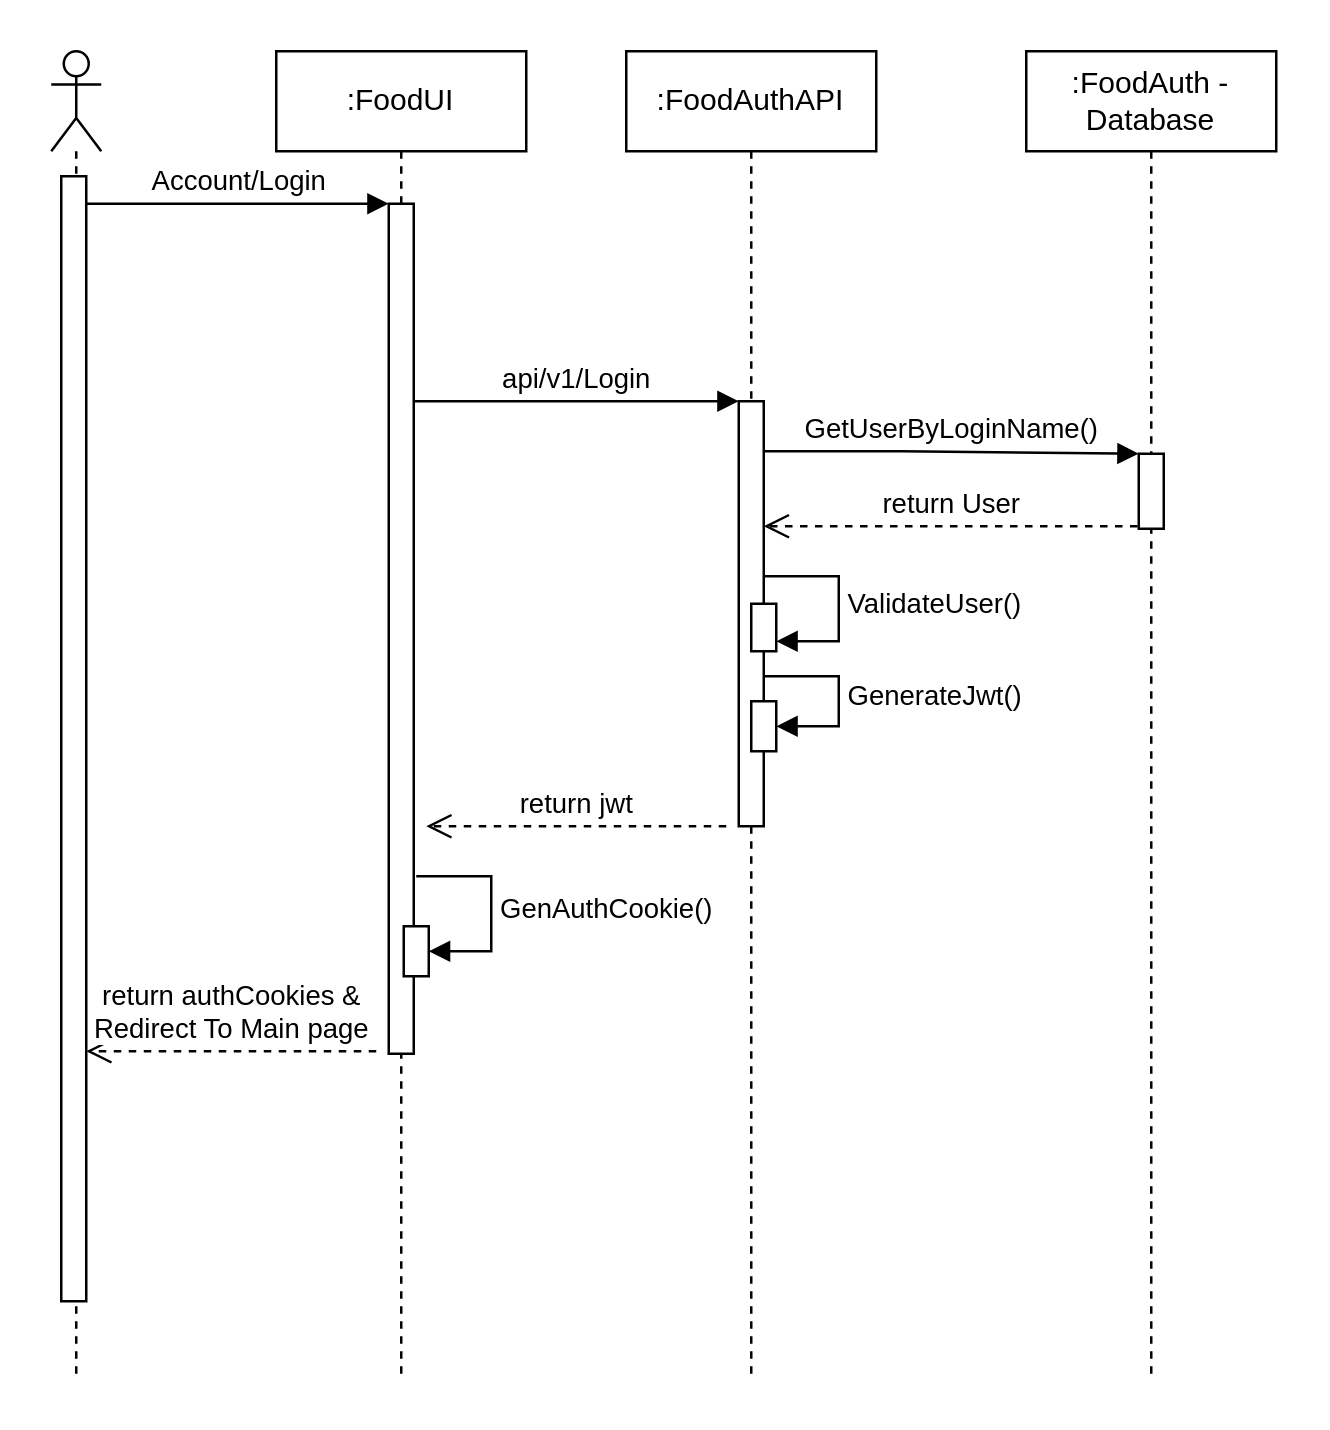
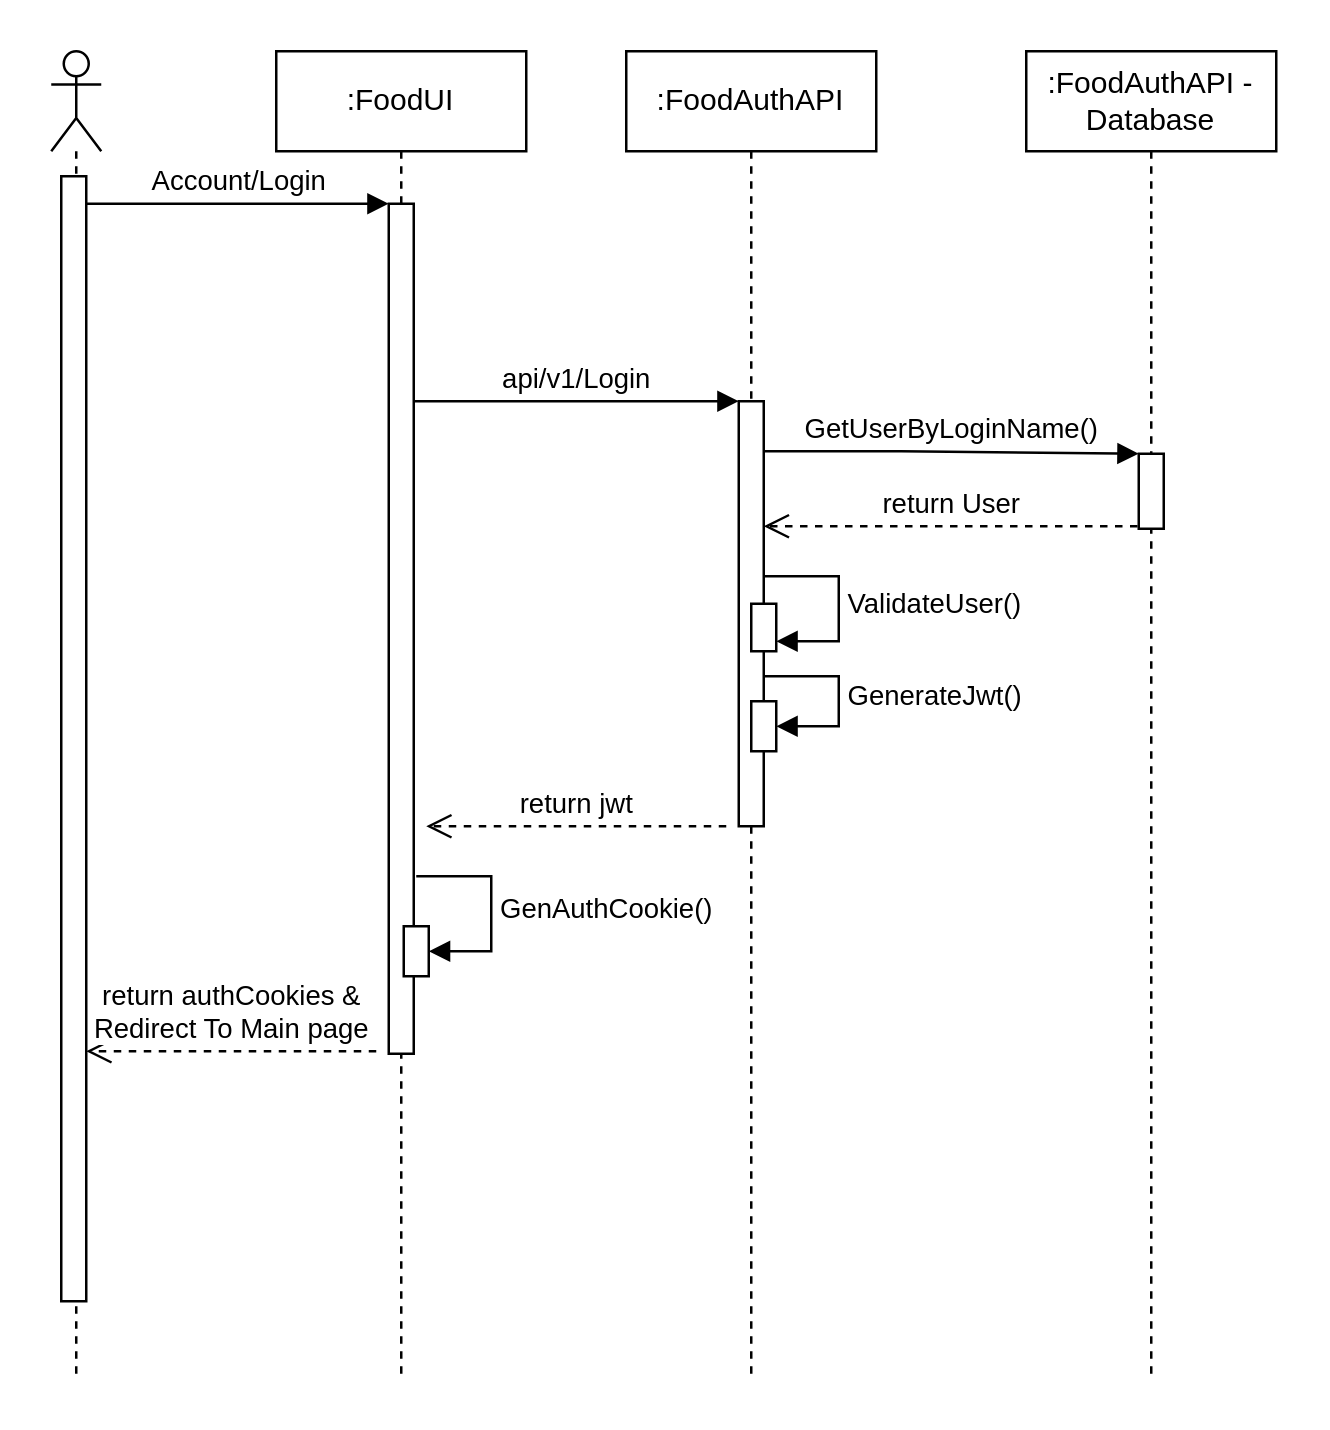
  <mxCell id="0" />
  <mxCell id="1" parent="0" />
  <mxCell id="2" value="" style="shape=umlLifeline;perimeter=lifelinePerimeter;whiteSpace=wrap;html=1;container=1;dropTarget=0;collapsible=0;recursiveResize=0;outlineConnect=0;portConstraint=eastwest;newEdgeStyle={&quot;curved&quot;:0,&quot;rounded&quot;:0};participant=umlActor;" parent="1" vertex="1"><mxGeometry x="20" y="20" width="20" height="530" as="geometry" /></mxCell>
  <mxCell id="3" value="" style="html=1;points=[[0,0,0,0,5],[0,1,0,0,-5],[1,0,0,0,5],[1,1,0,0,-5]];perimeter=orthogonalPerimeter;outlineConnect=0;targetShapes=umlLifeline;portConstraint=eastwest;newEdgeStyle={&quot;curved&quot;:0,&quot;rounded&quot;:0};" parent="2" vertex="1"><mxGeometry x="4" y="50" width="10" height="450" as="geometry" /></mxCell>
  <mxCell id="4" value=":FoodUI" style="shape=umlLifeline;perimeter=lifelinePerimeter;whiteSpace=wrap;html=1;container=1;dropTarget=0;collapsible=0;recursiveResize=0;outlineConnect=0;portConstraint=eastwest;newEdgeStyle={&quot;curved&quot;:0,&quot;rounded&quot;:0};" parent="1" vertex="1"><mxGeometry x="110" y="20" width="100" height="530" as="geometry" /></mxCell>
  <mxCell id="5" value="" style="html=1;points=[[0,0,0,0,5],[0,1,0,0,-5],[1,0,0,0,5],[1,1,0,0,-5]];perimeter=orthogonalPerimeter;outlineConnect=0;targetShapes=umlLifeline;portConstraint=eastwest;newEdgeStyle={&quot;curved&quot;:0,&quot;rounded&quot;:0};" parent="4" vertex="1"><mxGeometry x="45" y="61" width="10" height="340" as="geometry" /></mxCell>
  <mxCell id="6" value="" style="html=1;points=[[0,0,0,0,5],[0,1,0,0,-5],[1,0,0,0,5],[1,1,0,0,-5]];perimeter=orthogonalPerimeter;outlineConnect=0;targetShapes=umlLifeline;portConstraint=eastwest;newEdgeStyle={&quot;curved&quot;:0,&quot;rounded&quot;:0};" parent="4" vertex="1"><mxGeometry x="51" y="350" width="10" height="20" as="geometry" /></mxCell>
  <mxCell id="7" value="GenAuthCookie()" style="html=1;align=left;spacingLeft=2;endArrow=block;rounded=0;edgeStyle=orthogonalEdgeStyle;curved=0;rounded=0;" parent="4" target="6" edge="1"><mxGeometry relative="1" as="geometry"><mxPoint x="56" y="330" as="sourcePoint" /><Array as="points"><mxPoint x="86" y="360" /></Array></mxGeometry></mxCell>
  <mxCell id="8" value=":FoodAuthAPI" style="shape=umlLifeline;perimeter=lifelinePerimeter;whiteSpace=wrap;html=1;container=1;dropTarget=0;collapsible=0;recursiveResize=0;outlineConnect=0;portConstraint=eastwest;newEdgeStyle={&quot;curved&quot;:0,&quot;rounded&quot;:0};" parent="1" vertex="1"><mxGeometry x="250" y="20" width="100" height="530" as="geometry" /></mxCell>
  <mxCell id="9" value="" style="html=1;points=[[0,0,0,0,5],[0,1,0,0,-5],[1,0,0,0,5],[1,1,0,0,-5]];perimeter=orthogonalPerimeter;outlineConnect=0;targetShapes=umlLifeline;portConstraint=eastwest;newEdgeStyle={&quot;curved&quot;:0,&quot;rounded&quot;:0};" parent="8" vertex="1"><mxGeometry x="45" y="140" width="10" height="170" as="geometry" /></mxCell>
  <mxCell id="10" value="" style="html=1;points=[[0,0,0,0,5],[0,1,0,0,-5],[1,0,0,0,5],[1,1,0,0,-5]];perimeter=orthogonalPerimeter;outlineConnect=0;targetShapes=umlLifeline;portConstraint=eastwest;newEdgeStyle={&quot;curved&quot;:0,&quot;rounded&quot;:0};" parent="8" vertex="1"><mxGeometry x="50" y="221" width="10" height="19" as="geometry" /></mxCell>
  <mxCell id="11" value="ValidateUser()" style="html=1;align=left;spacingLeft=2;endArrow=block;rounded=0;edgeStyle=orthogonalEdgeStyle;curved=0;rounded=0;" parent="8" target="10" edge="1"><mxGeometry x="0.008" relative="1" as="geometry"><mxPoint x="55.0" y="210" as="sourcePoint" /><Array as="points"><mxPoint x="85" y="210" /><mxPoint x="85" y="236" /></Array><mxPoint as="offset" /></mxGeometry></mxCell>
  <mxCell id="12" value="" style="html=1;points=[[0,0,0,0,5],[0,1,0,0,-5],[1,0,0,0,5],[1,1,0,0,-5]];perimeter=orthogonalPerimeter;outlineConnect=0;targetShapes=umlLifeline;portConstraint=eastwest;newEdgeStyle={&quot;curved&quot;:0,&quot;rounded&quot;:0};" parent="8" vertex="1"><mxGeometry x="50" y="260" width="10" height="20" as="geometry" /></mxCell>
  <mxCell id="13" value="GenerateJwt()" style="html=1;align=left;spacingLeft=2;endArrow=block;rounded=0;edgeStyle=orthogonalEdgeStyle;curved=0;rounded=0;" parent="8" target="12" edge="1"><mxGeometry relative="1" as="geometry"><mxPoint x="55" y="250" as="sourcePoint" /><Array as="points"><mxPoint x="85" y="250" /><mxPoint x="85" y="270" /></Array></mxGeometry></mxCell>
- <mxCell id="14" value=":FoodAuth - Database" style="shape=umlLifeline;perimeter=lifelinePerimeter;whiteSpace=wrap;html=1;container=1;dropTarget=0;collapsible=0;recursiveResize=0;outlineConnect=0;portConstraint=eastwest;newEdgeStyle={&quot;curved&quot;:0,&quot;rounded&quot;:0};" parent="1" vertex="1"><mxGeometry x="410" y="20" width="100" height="530" as="geometry" /></mxCell>
+ <mxCell id="14" value=":FoodAuthAPI - Database" style="shape=umlLifeline;perimeter=lifelinePerimeter;whiteSpace=wrap;html=1;container=1;dropTarget=0;collapsible=0;recursiveResize=0;outlineConnect=0;portConstraint=eastwest;newEdgeStyle={&quot;curved&quot;:0,&quot;rounded&quot;:0};" parent="1" vertex="1"><mxGeometry x="410" y="20" width="100" height="530" as="geometry" /></mxCell>
  <mxCell id="15" value="" style="html=1;points=[[0,0,0,0,5],[0,1,0,0,-5],[1,0,0,0,5],[1,1,0,0,-5]];perimeter=orthogonalPerimeter;outlineConnect=0;targetShapes=umlLifeline;portConstraint=eastwest;newEdgeStyle={&quot;curved&quot;:0,&quot;rounded&quot;:0};" parent="14" vertex="1"><mxGeometry x="45" y="161" width="10" height="30" as="geometry" /></mxCell>
  <mxCell id="16" value="GetUserByLoginName()" style="html=1;verticalAlign=bottom;endArrow=block;curved=0;rounded=0;entryX=0;entryY=0;entryDx=0;entryDy=5;entryPerimeter=0;" parent="1" edge="1"><mxGeometry width="80" relative="1" as="geometry"><mxPoint x="305" y="180" as="sourcePoint" /><mxPoint x="455" y="181" as="targetPoint" /><Array as="points"><mxPoint x="360" y="180" /></Array></mxGeometry></mxCell>
  <mxCell id="17" value="return User" style="html=1;verticalAlign=bottom;endArrow=open;dashed=1;endSize=8;curved=0;rounded=0;" parent="1" edge="1"><mxGeometry relative="1" as="geometry"><mxPoint x="454.5" y="210" as="sourcePoint" /><mxPoint x="305" y="210" as="targetPoint" /></mxGeometry></mxCell>
  <mxCell id="18" value="api/v1/Login" style="html=1;verticalAlign=bottom;endArrow=block;curved=0;rounded=0;" parent="1" edge="1"><mxGeometry width="80" relative="1" as="geometry"><mxPoint x="165" y="160" as="sourcePoint" /><mxPoint x="295" y="160" as="targetPoint" /><Array as="points"><mxPoint x="230" y="160" /></Array></mxGeometry></mxCell>
  <mxCell id="19" value="return jwt" style="html=1;verticalAlign=bottom;endArrow=open;dashed=1;endSize=8;curved=0;rounded=0;" parent="1" edge="1"><mxGeometry relative="1" as="geometry"><mxPoint x="290" y="330" as="sourcePoint" /><mxPoint x="170" y="330" as="targetPoint" /></mxGeometry></mxCell>
  <mxCell id="20" value="return authCookies &amp;amp; &lt;br&gt;Redirect To Main page" style="html=1;verticalAlign=bottom;endArrow=open;dashed=1;endSize=8;curved=0;rounded=0;" parent="1" target="3" edge="1"><mxGeometry relative="1" as="geometry"><mxPoint x="150" y="420" as="sourcePoint" /><mxPoint x="40" y="420" as="targetPoint" /></mxGeometry></mxCell>
  <mxCell id="21" value="Account/Login" style="html=1;verticalAlign=bottom;endArrow=block;curved=0;rounded=0;" parent="1" source="3" edge="1"><mxGeometry width="80" relative="1" as="geometry"><mxPoint x="40" y="80" as="sourcePoint" /><mxPoint x="155" y="81" as="targetPoint" /></mxGeometry></mxCell>
